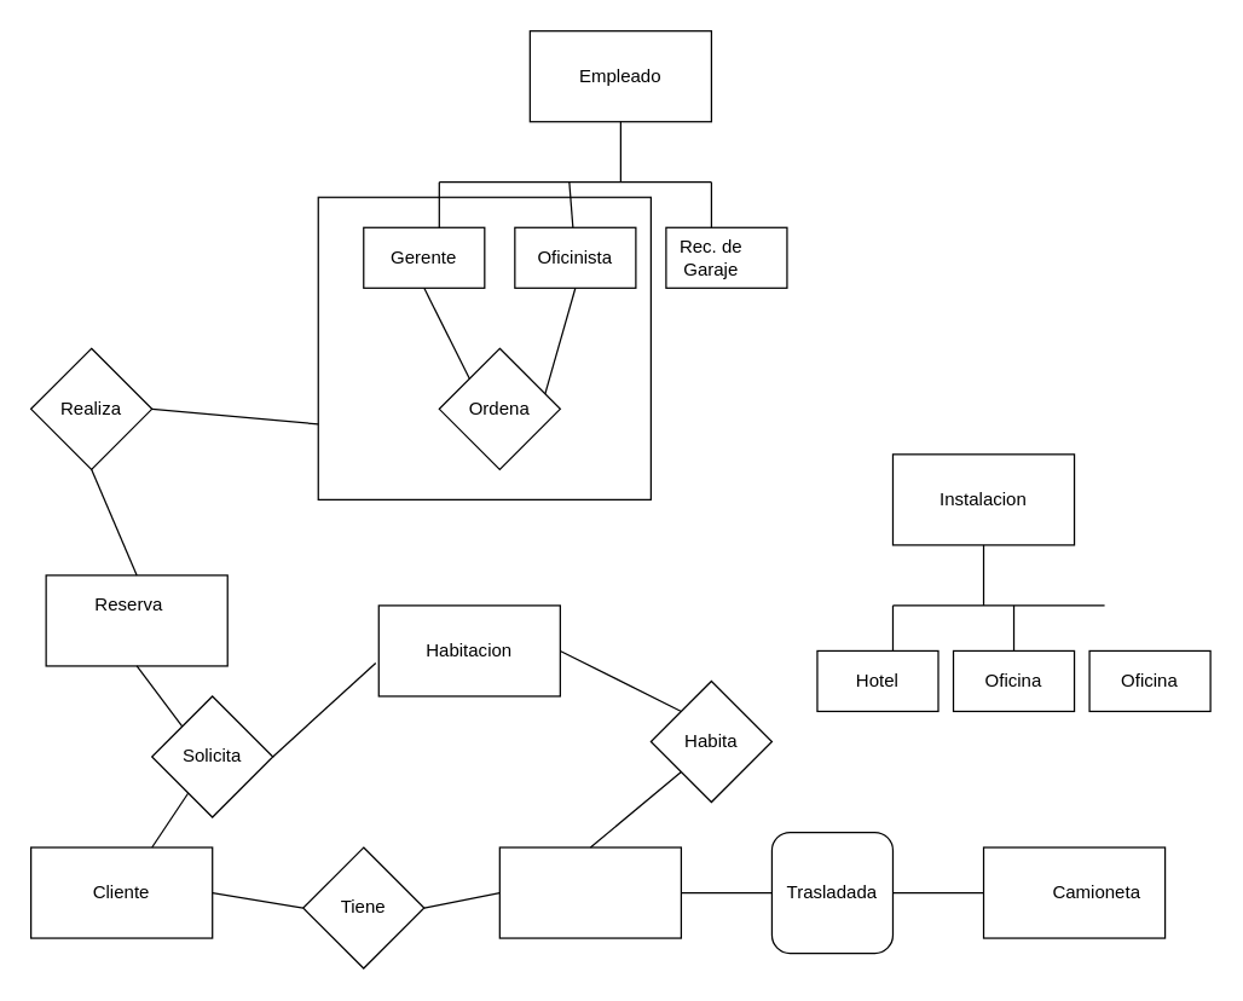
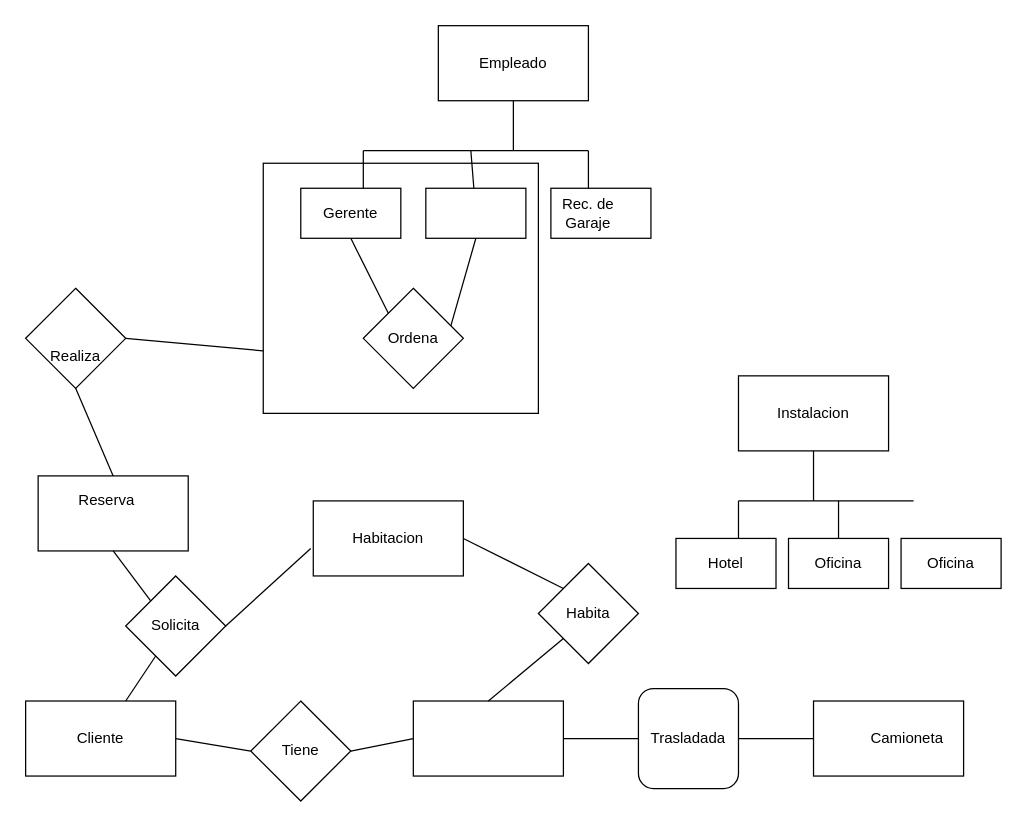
  <mxCell id="0" />
  <mxCell id="1" parent="0" />
  <mxCell id="2" value="" style="rounded=0;whiteSpace=wrap;html=1;" vertex="1" parent="1"><mxGeometry x="210" y="130" width="220" height="200" as="geometry" /></mxCell>
  <mxCell id="3" value="" style="group" vertex="1" connectable="0" parent="1"><mxGeometry x="250" y="400" width="120" height="60" as="geometry" /></mxCell>
  <mxCell id="4" value="" style="rounded=0;whiteSpace=wrap;html=1;" vertex="1" parent="3"><mxGeometry width="120" height="60" as="geometry" /></mxCell>
  <mxCell id="5" value="Habitacion" style="text;html=1;strokeColor=none;fillColor=none;align=center;verticalAlign=middle;whiteSpace=wrap;rounded=0;" vertex="1" parent="3"><mxGeometry x="40" y="20" width="40" height="20" as="geometry" /></mxCell>
  <mxCell id="6" value="" style="group" vertex="1" connectable="0" parent="1"><mxGeometry x="30" y="380" width="120" height="60" as="geometry" /></mxCell>
  <mxCell id="7" value="" style="rounded=0;whiteSpace=wrap;html=1;" vertex="1" parent="6"><mxGeometry width="120" height="60" as="geometry" /></mxCell>
  <mxCell id="8" value="Reserva" style="text;html=1;strokeColor=none;fillColor=none;align=center;verticalAlign=middle;whiteSpace=wrap;rounded=0;" vertex="1" parent="6"><mxGeometry x="35" y="10" width="40" height="20" as="geometry" /></mxCell>
  <mxCell id="9" value="" style="group" vertex="1" connectable="0" parent="1"><mxGeometry x="350" y="20" width="120" height="60" as="geometry" /></mxCell>
  <mxCell id="10" value="" style="rounded=0;whiteSpace=wrap;html=1;" vertex="1" parent="9"><mxGeometry width="120" height="60" as="geometry" /></mxCell>
  <mxCell id="11" value="Empleado&lt;br&gt;" style="text;html=1;strokeColor=none;fillColor=none;align=center;verticalAlign=middle;whiteSpace=wrap;rounded=0;" vertex="1" parent="9"><mxGeometry x="40" y="20" width="40" height="20" as="geometry" /></mxCell>
  <mxCell id="12" value="" style="group" vertex="1" connectable="0" parent="1"><mxGeometry x="20" y="560" width="120" height="60" as="geometry" /></mxCell>
  <mxCell id="13" value="" style="rounded=0;whiteSpace=wrap;html=1;" vertex="1" parent="12"><mxGeometry width="120" height="60" as="geometry" /></mxCell>
  <mxCell id="14" value="Cliente" style="text;html=1;strokeColor=none;fillColor=none;align=center;verticalAlign=middle;whiteSpace=wrap;rounded=0;" vertex="1" parent="12"><mxGeometry x="40" y="20" width="40" height="20" as="geometry" /></mxCell>
  <mxCell id="15" value="" style="endArrow=none;html=1;entryX=0.5;entryY=1;entryDx=0;entryDy=0;" edge="1" parent="1" target="10"><mxGeometry width="50" height="50" relative="1" as="geometry"><mxPoint x="410" y="120" as="sourcePoint" /><mxPoint x="430" y="100" as="targetPoint" /></mxGeometry></mxCell>
  <mxCell id="16" value="" style="endArrow=none;html=1;" edge="1" parent="1"><mxGeometry width="50" height="50" relative="1" as="geometry"><mxPoint x="290" y="120" as="sourcePoint" /><mxPoint x="470" y="120" as="targetPoint" /></mxGeometry></mxCell>
  <mxCell id="17" value="" style="endArrow=none;html=1;" edge="1" parent="1"><mxGeometry width="50" height="50" relative="1" as="geometry"><mxPoint x="290" y="170" as="sourcePoint" /><mxPoint x="290" y="120" as="targetPoint" /></mxGeometry></mxCell>
  <mxCell id="18" value="" style="group" vertex="1" connectable="0" parent="1"><mxGeometry x="240" y="150" width="120" height="60" as="geometry" /></mxCell>
  <mxCell id="19" value="" style="rounded=0;whiteSpace=wrap;html=1;" vertex="1" parent="18"><mxGeometry width="80" height="40" as="geometry" /></mxCell>
  <mxCell id="20" value="Gerente" style="text;html=1;strokeColor=none;fillColor=none;align=center;verticalAlign=middle;whiteSpace=wrap;rounded=0;" vertex="1" parent="18"><mxGeometry x="20" y="10" width="40" height="20" as="geometry" /></mxCell>
  <mxCell id="21" value="" style="endArrow=none;html=1;" edge="1" parent="1" source="22"><mxGeometry width="50" height="50" relative="1" as="geometry"><mxPoint x="370" y="140" as="sourcePoint" /><mxPoint x="376" y="120" as="targetPoint" /></mxGeometry></mxCell>
  <mxCell id="22" value="" style="rounded=0;whiteSpace=wrap;html=1;" vertex="1" parent="1"><mxGeometry x="340" y="150" width="80" height="40" as="geometry" /></mxCell>
- <mxCell id="23" value="Oficinista" style="text;html=1;strokeColor=none;fillColor=none;align=center;verticalAlign=middle;whiteSpace=wrap;rounded=0;" vertex="1" parent="1"><mxGeometry x="360" y="160" width="40" height="20" as="geometry" /></mxCell>
  <mxCell id="24" value="" style="endArrow=none;html=1;" edge="1" parent="1"><mxGeometry width="50" height="50" relative="1" as="geometry"><mxPoint x="470" y="160" as="sourcePoint" /><mxPoint x="470" y="120" as="targetPoint" /></mxGeometry></mxCell>
  <mxCell id="25" value="" style="rounded=0;whiteSpace=wrap;html=1;" vertex="1" parent="1"><mxGeometry x="440" y="150" width="80" height="40" as="geometry" /></mxCell>
  <mxCell id="26" value="Rec. de Garaje" style="text;html=1;strokeColor=none;fillColor=none;align=center;verticalAlign=middle;whiteSpace=wrap;rounded=0;" vertex="1" parent="1"><mxGeometry x="440" y="160" width="60" height="20" as="geometry" /></mxCell>
  <mxCell id="27" value="" style="group" vertex="1" connectable="0" parent="1"><mxGeometry x="650" y="560" width="120" height="60" as="geometry" /></mxCell>
  <mxCell id="28" value="" style="rounded=0;whiteSpace=wrap;html=1;" vertex="1" parent="27"><mxGeometry width="120" height="60" as="geometry" /></mxCell>
  <mxCell id="29" value="Camioneta" style="text;html=1;strokeColor=none;fillColor=none;align=center;verticalAlign=middle;whiteSpace=wrap;rounded=0;" vertex="1" parent="27"><mxGeometry x="55" y="20" width="40" height="20" as="geometry" /></mxCell>
  <mxCell id="30" value="" style="group" vertex="1" connectable="0" parent="1"><mxGeometry x="20" y="230" width="80" height="80" as="geometry" /></mxCell>
  <mxCell id="31" value="" style="rhombus;whiteSpace=wrap;html=1;" vertex="1" parent="30"><mxGeometry width="80" height="80" as="geometry" /></mxCell>
- <mxCell id="32" value="Realiza" style="text;html=1;strokeColor=none;fillColor=none;align=center;verticalAlign=middle;whiteSpace=wrap;rounded=0;" vertex="1" parent="30"><mxGeometry x="20" y="30" width="40" height="20" as="geometry" /></mxCell>
+ <mxCell id="32" value="Realiza" style="text;html=1;strokeColor=none;fillColor=none;align=center;verticalAlign=middle;whiteSpace=wrap;rounded=0;" vertex="1" parent="30"><mxGeometry x="20" y="45" width="40" height="20" as="geometry" /></mxCell>
  <mxCell id="33" value="" style="endArrow=none;html=1;exitX=0.5;exitY=0;exitDx=0;exitDy=0;entryX=0.5;entryY=1;entryDx=0;entryDy=0;" edge="1" parent="1" source="7" target="31"><mxGeometry width="50" height="50" relative="1" as="geometry"><mxPoint x="20" y="260" as="sourcePoint" /><mxPoint x="60" y="230" as="targetPoint" /></mxGeometry></mxCell>
  <mxCell id="34" value="" style="rhombus;whiteSpace=wrap;html=1;" vertex="1" parent="1"><mxGeometry x="290" y="230" width="80" height="80" as="geometry" /></mxCell>
  <mxCell id="35" value="Ordena" style="text;html=1;strokeColor=none;fillColor=none;align=center;verticalAlign=middle;whiteSpace=wrap;rounded=0;" vertex="1" parent="1"><mxGeometry x="310" y="260" width="40" height="20" as="geometry" /></mxCell>
  <mxCell id="36" value="" style="endArrow=none;html=1;entryX=0.5;entryY=1;entryDx=0;entryDy=0;" edge="1" parent="1" target="22"><mxGeometry width="50" height="50" relative="1" as="geometry"><mxPoint x="360" y="260" as="sourcePoint" /><mxPoint x="410" y="210" as="targetPoint" /></mxGeometry></mxCell>
  <mxCell id="37" value="" style="endArrow=none;html=1;entryX=0.5;entryY=1;entryDx=0;entryDy=0;exitX=0;exitY=0;exitDx=0;exitDy=0;" edge="1" parent="1" source="34" target="19"><mxGeometry width="50" height="50" relative="1" as="geometry"><mxPoint x="180" y="260" as="sourcePoint" /><mxPoint x="230" y="210" as="targetPoint" /></mxGeometry></mxCell>
  <mxCell id="38" value="" style="endArrow=none;html=1;entryX=0;entryY=0.75;entryDx=0;entryDy=0;exitX=1;exitY=0.5;exitDx=0;exitDy=0;" edge="1" parent="1" source="31" target="2"><mxGeometry width="50" height="50" relative="1" as="geometry"><mxPoint x="120" y="270" as="sourcePoint" /><mxPoint x="170" y="220" as="targetPoint" /></mxGeometry></mxCell>
  <mxCell id="39" value="" style="rhombus;whiteSpace=wrap;html=1;" vertex="1" parent="1"><mxGeometry x="100" y="460" width="80" height="80" as="geometry" /></mxCell>
  <mxCell id="40" value="Solicita" style="text;html=1;strokeColor=none;fillColor=none;align=center;verticalAlign=middle;whiteSpace=wrap;rounded=0;" vertex="1" parent="1"><mxGeometry x="120" y="490" width="40" height="20" as="geometry" /></mxCell>
  <mxCell id="41" value="" style="endArrow=none;html=1;" edge="1" parent="1" source="13" target="39"><mxGeometry width="50" height="50" relative="1" as="geometry"><mxPoint x="40" y="530" as="sourcePoint" /><mxPoint x="90" y="480" as="targetPoint" /></mxGeometry></mxCell>
  <mxCell id="42" value="" style="endArrow=none;html=1;entryX=0.5;entryY=1;entryDx=0;entryDy=0;exitX=0;exitY=0;exitDx=0;exitDy=0;" edge="1" parent="1" source="39" target="7"><mxGeometry width="50" height="50" relative="1" as="geometry"><mxPoint x="30" y="520" as="sourcePoint" /><mxPoint x="80" y="470" as="targetPoint" /></mxGeometry></mxCell>
  <mxCell id="43" value="" style="endArrow=none;html=1;exitX=-0.017;exitY=0.633;exitDx=0;exitDy=0;exitPerimeter=0;entryX=1;entryY=0.5;entryDx=0;entryDy=0;" edge="1" parent="1" source="4" target="39"><mxGeometry width="50" height="50" relative="1" as="geometry"><mxPoint x="230" y="430" as="sourcePoint" /><mxPoint x="280" y="380" as="targetPoint" /></mxGeometry></mxCell>
  <mxCell id="44" value="" style="rhombus;whiteSpace=wrap;html=1;" vertex="1" parent="1"><mxGeometry x="200" y="560" width="80" height="80" as="geometry" /></mxCell>
  <mxCell id="45" value="Tiene" style="text;html=1;strokeColor=none;fillColor=none;align=center;verticalAlign=middle;whiteSpace=wrap;rounded=0;" vertex="1" parent="1"><mxGeometry x="220" y="590" width="40" height="20" as="geometry" /></mxCell>
  <mxCell id="46" value="" style="endArrow=none;html=1;exitX=1;exitY=0.5;exitDx=0;exitDy=0;entryX=0;entryY=0.5;entryDx=0;entryDy=0;" edge="1" parent="1" source="13" target="44"><mxGeometry width="50" height="50" relative="1" as="geometry"><mxPoint x="170" y="720" as="sourcePoint" /><mxPoint x="220" y="670" as="targetPoint" /></mxGeometry></mxCell>
  <mxCell id="47" value="" style="endArrow=none;html=1;exitX=1;exitY=0.5;exitDx=0;exitDy=0;entryX=0;entryY=0.5;entryDx=0;entryDy=0;" edge="1" parent="1" source="44" target="49"><mxGeometry width="50" height="50" relative="1" as="geometry"><mxPoint x="270" y="720" as="sourcePoint" /><mxPoint x="320" y="670" as="targetPoint" /></mxGeometry></mxCell>
  <mxCell id="48" value="" style="group" vertex="1" connectable="0" parent="1"><mxGeometry x="330" y="560" width="120" height="60" as="geometry" /></mxCell>
  <mxCell id="49" value="" style="rounded=0;whiteSpace=wrap;html=1;" vertex="1" parent="48"><mxGeometry width="120" height="60" as="geometry" /></mxCell>
  <mxCell id="50" value="" style="rhombus;whiteSpace=wrap;html=1;" vertex="1" parent="1"><mxGeometry x="430" y="450" width="80" height="80" as="geometry" /></mxCell>
  <mxCell id="51" value="Habita" style="text;html=1;strokeColor=none;fillColor=none;align=center;verticalAlign=middle;whiteSpace=wrap;rounded=0;" vertex="1" parent="1"><mxGeometry x="450" y="480" width="40" height="20" as="geometry" /></mxCell>
  <mxCell id="52" value="" style="endArrow=none;html=1;exitX=0.5;exitY=0;exitDx=0;exitDy=0;entryX=0;entryY=1;entryDx=0;entryDy=0;" edge="1" parent="1" source="49" target="50"><mxGeometry width="50" height="50" relative="1" as="geometry"><mxPoint x="350" y="560" as="sourcePoint" /><mxPoint x="400" y="510" as="targetPoint" /></mxGeometry></mxCell>
  <mxCell id="53" value="" style="endArrow=none;html=1;exitX=1;exitY=0.5;exitDx=0;exitDy=0;entryX=0;entryY=0;entryDx=0;entryDy=0;" edge="1" parent="1" source="4" target="50"><mxGeometry width="50" height="50" relative="1" as="geometry"><mxPoint x="430" y="440" as="sourcePoint" /><mxPoint x="480" y="390" as="targetPoint" /></mxGeometry></mxCell>
  <mxCell id="54" value="Trasladada" style="whiteSpace=wrap;html=1;rounded=1;" vertex="1" parent="1"><mxGeometry x="510" y="550" width="80" height="80" as="geometry" /></mxCell>
  <mxCell id="55" value="" style="endArrow=none;html=1;exitX=1;exitY=0.5;exitDx=0;exitDy=0;entryX=0;entryY=0.5;entryDx=0;entryDy=0;" edge="1" parent="1" source="49" target="54"><mxGeometry width="50" height="50" relative="1" as="geometry"><mxPoint x="460" y="600" as="sourcePoint" /><mxPoint x="510" y="550" as="targetPoint" /></mxGeometry></mxCell>
  <mxCell id="56" value="" style="endArrow=none;html=1;exitX=1;exitY=0.5;exitDx=0;exitDy=0;entryX=0;entryY=0.5;entryDx=0;entryDy=0;" edge="1" parent="1" source="54" target="28"><mxGeometry width="50" height="50" relative="1" as="geometry"><mxPoint x="610" y="530" as="sourcePoint" /><mxPoint x="660" y="480" as="targetPoint" /></mxGeometry></mxCell>
  <mxCell id="57" value="" style="group" vertex="1" connectable="0" parent="1"><mxGeometry x="590" y="300" width="120" height="60" as="geometry" /></mxCell>
  <mxCell id="58" value="" style="rounded=0;whiteSpace=wrap;html=1;" vertex="1" parent="57"><mxGeometry width="120" height="60" as="geometry" /></mxCell>
  <mxCell id="59" value="Instalacion" style="text;html=1;strokeColor=none;fillColor=none;align=center;verticalAlign=middle;whiteSpace=wrap;rounded=0;" vertex="1" parent="57"><mxGeometry x="40" y="20" width="40" height="20" as="geometry" /></mxCell>
  <mxCell id="60" value="" style="endArrow=none;html=1;entryX=0.5;entryY=1;entryDx=0;entryDy=0;" edge="1" parent="1" target="58"><mxGeometry width="50" height="50" relative="1" as="geometry"><mxPoint x="650" y="400" as="sourcePoint" /><mxPoint x="680" y="410" as="targetPoint" /></mxGeometry></mxCell>
  <mxCell id="61" value="" style="endArrow=none;html=1;" edge="1" parent="1"><mxGeometry width="50" height="50" relative="1" as="geometry"><mxPoint x="590" y="400" as="sourcePoint" /><mxPoint x="730" y="400" as="targetPoint" /></mxGeometry></mxCell>
  <mxCell id="62" value="" style="endArrow=none;html=1;" edge="1" parent="1"><mxGeometry width="50" height="50" relative="1" as="geometry"><mxPoint x="590" y="440" as="sourcePoint" /><mxPoint x="590" y="400" as="targetPoint" /></mxGeometry></mxCell>
  <mxCell id="63" value="Hotel" style="rounded=0;whiteSpace=wrap;html=1;" vertex="1" parent="1"><mxGeometry x="540" y="430" width="80" height="40" as="geometry" /></mxCell>
  <mxCell id="64" value="Oficina" style="rounded=0;whiteSpace=wrap;html=1;" vertex="1" parent="1"><mxGeometry x="630" y="430" width="80" height="40" as="geometry" /></mxCell>
  <mxCell id="65" value="" style="endArrow=none;html=1;exitX=0.5;exitY=0;exitDx=0;exitDy=0;" edge="1" parent="1" source="64"><mxGeometry width="50" height="50" relative="1" as="geometry"><mxPoint x="700" y="540" as="sourcePoint" /><mxPoint x="670" y="400" as="targetPoint" /></mxGeometry></mxCell>
  <mxCell id="66" value="Oficina" style="rounded=0;whiteSpace=wrap;html=1;" vertex="1" parent="1"><mxGeometry x="720" y="430" width="80" height="40" as="geometry" /></mxCell>
